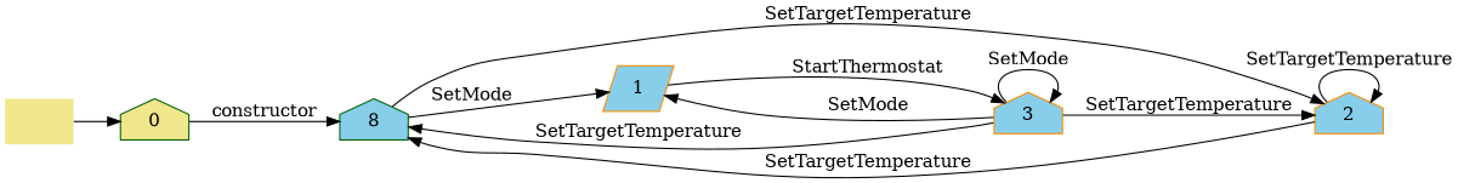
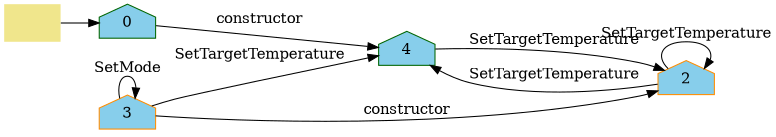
  digraph {
    rankdir=LR
    node [color=darkorange fillcolor=skyblue shape=house style=filled]
    "" [fillcolor=khaki shape=plaintext]
-   n2 [color=darkgreen fillcolor=khaki label=0]
-   n3 [color=darkgreen label=8]
+   n2 [color=darkgreen label=0]
+   n3 [color=darkgreen label=4]
    n4 [label=2]
-   n5 [label=1 shape=parallelogram]
    n6 [label=3]
    "" -> n2
    n2 -> n3 [label=constructor]
    n3 -> n4 [label=SetTargetTemperature]
-   n3 -> n5 [label=SetMode]
    n4 -> n3 [label=SetTargetTemperature]
    n4 -> n4 [label=SetTargetTemperature]
-   n5 -> n6 [label=StartThermostat]
    n6 -> n3 [label=SetTargetTemperature]
-   n6 -> n4 [label=SetTargetTemperature]
-   n6 -> n5 [label=SetMode]
+   n6 -> n4 [label=constructor]
    n6 -> n6 [label=SetMode]
  }
